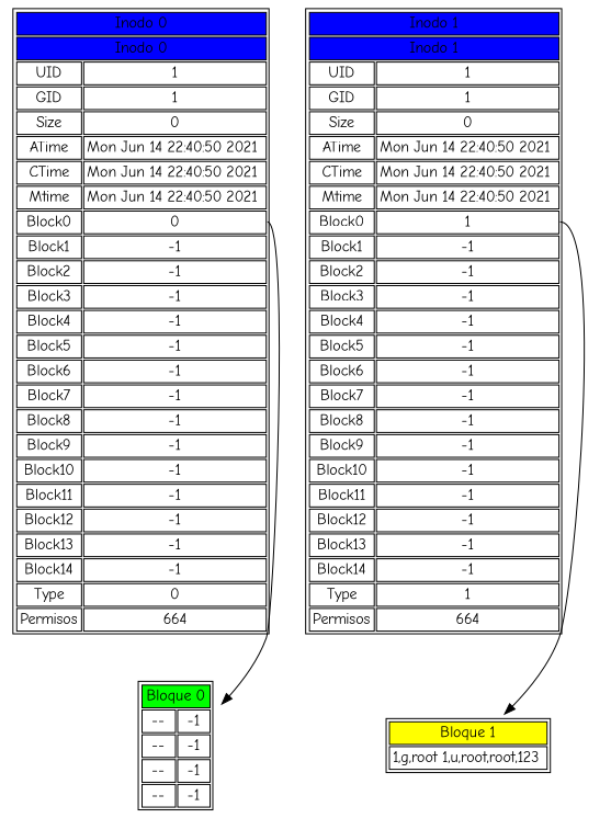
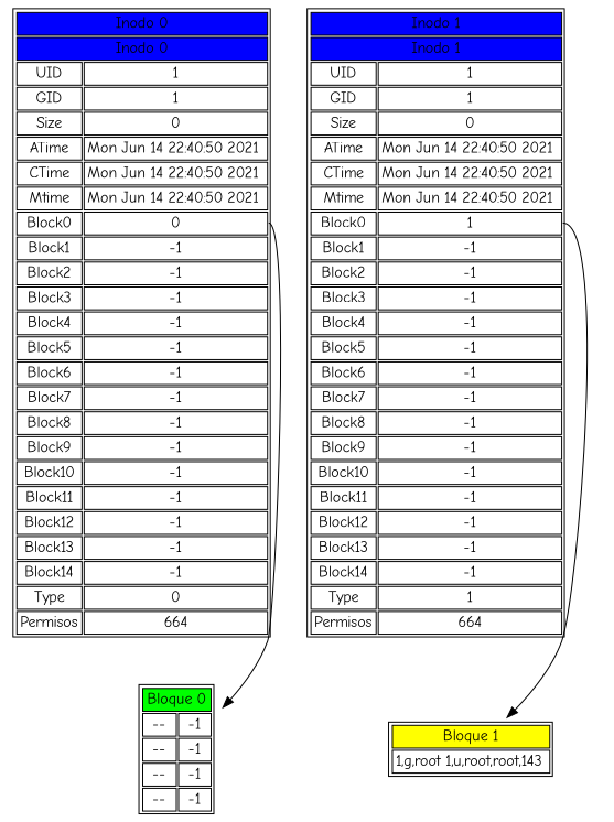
  digraph {
    rankdir=TB
    fontname="Comic Neue"
    node [shape=plaintext fontname="Comic Neue"]
    edge [tailport=b0 fontname="Comic Neue"]
    n1 [label=<<table border='1' cellborder='1'> <tr> <td colspan="2" bgcolor="blue">Inodo 0</td> </tr> <tr> <td colspan="2" bgcolor="blue">Inodo 0</td> </tr> <tr> <td>UID</td> <td>1</td> </tr> <tr> <td>GID</td> <td>1</td> </tr> <tr> <td>Size</td> <td>0</td> </tr> <tr> <td>ATime</td> <td>Mon Jun 14 22:40:50 2021 </td> </tr> <tr> <td>CTime</td> <td>Mon Jun 14 22:40:50 2021 </td> </tr> <tr> <td>Mtime</td> <td>Mon Jun 14 22:40:50 2021 </td> </tr> <tr> <td>Block0</td> <td port='b0'>0</td> </tr> <tr> <td>Block1</td> <td port='b1'>-1</td> </tr> <tr> <td>Block2</td> <td port='b2'>-1</td> </tr> <tr> <td>Block3</td> <td port='b3'>-1</td> </tr> <tr> <td>Block4</td> <td port='b4'>-1</td> </tr> <tr> <td>Block5</td> <td port='b5'>-1</td> </tr> <tr> <td>Block6</td> <td port='b6'>-1</td> </tr> <tr> <td>Block7</td><td port='b7'>-1</td> </tr> <tr> <td>Block8</td><td port='b8'>-1</td> </tr> <tr> <td>Block9</td> <td port='b9'>-1</td> </tr> <tr> <td>Block10</td> <td port='b10'>-1</td> </tr> <tr> <td>Block11</td> <td port='b11'>-1</td> </tr> <tr> <td>Block12</td> <td port='b12'>-1</td> </tr> <tr> <td>Block13</td> <td port='b13'>-1</td> </tr> <tr> <td>Block14</td> <td port='b14'>-1</td> </tr> <tr> <td>Type</td> <td>0</td> </tr> <tr> <td>Permisos</td> <td>664</td> </tr> </table> >]
    n2 [label=< <table border='1' cellborder='1'> <tr> <td colspan="2" bgcolor="green">Bloque 0</td> </tr> <tr> <td>--</td> <td port='b0'>-1</td> </tr> <tr> <td>--</td> <td port='b1'>-1</td> </tr> <tr> <td>--</td> <td port='b2'>-1</td> </tr> <tr> <td>--</td> <td port='b3'>-1</td> </tr> </table> >]
    n3 [label=<<table border='1' cellborder='1'> <tr> <td colspan="2" bgcolor="blue">Inodo 1</td> </tr> <tr> <td colspan="2" bgcolor="blue">Inodo 1</td> </tr> <tr> <td>UID</td> <td>1</td> </tr> <tr> <td>GID</td> <td>1</td> </tr> <tr> <td>Size</td> <td>0</td> </tr> <tr> <td>ATime</td> <td>Mon Jun 14 22:40:50 2021 </td> </tr> <tr> <td>CTime</td> <td>Mon Jun 14 22:40:50 2021 </td> </tr> <tr> <td>Mtime</td> <td>Mon Jun 14 22:40:50 2021 </td> </tr> <tr> <td>Block0</td> <td port='b0'>1</td> </tr> <tr> <td>Block1</td> <td port='b1'>-1</td> </tr> <tr> <td>Block2</td> <td port='b2'>-1</td> </tr> <tr> <td>Block3</td> <td port='b3'>-1</td> </tr> <tr> <td>Block4</td> <td port='b4'>-1</td> </tr> <tr> <td>Block5</td> <td port='b5'>-1</td> </tr> <tr> <td>Block6</td> <td port='b6'>-1</td> </tr> <tr> <td>Block7</td><td port='b7'>-1</td> </tr> <tr> <td>Block8</td><td port='b8'>-1</td> </tr> <tr> <td>Block9</td> <td port='b9'>-1</td> </tr> <tr> <td>Block10</td> <td port='b10'>-1</td> </tr> <tr> <td>Block11</td> <td port='b11'>-1</td> </tr> <tr> <td>Block12</td> <td port='b12'>-1</td> </tr> <tr> <td>Block13</td> <td port='b13'>-1</td> </tr> <tr> <td>Block14</td> <td port='b14'>-1</td> </tr> <tr> <td>Type</td> <td>1</td> </tr> <tr> <td>Permisos</td> <td>664</td> </tr> </table> >]
-   n4 [label=< <table border='1' cellborder='1'> <tr> <td bgcolor="yellow">Bloque 1</td> </tr> <tr> <td>1,g,root 1,u,root,root,123 </td> </tr> </table>  >]
+   n4 [label=< <table border='1' cellborder='1'> <tr> <td bgcolor="yellow">Bloque 1</td> </tr> <tr> <td>1,g,root 1,u,root,root,143 </td> </tr> </table>  >]
    n1 -> n2
    n3 -> n4
  }
